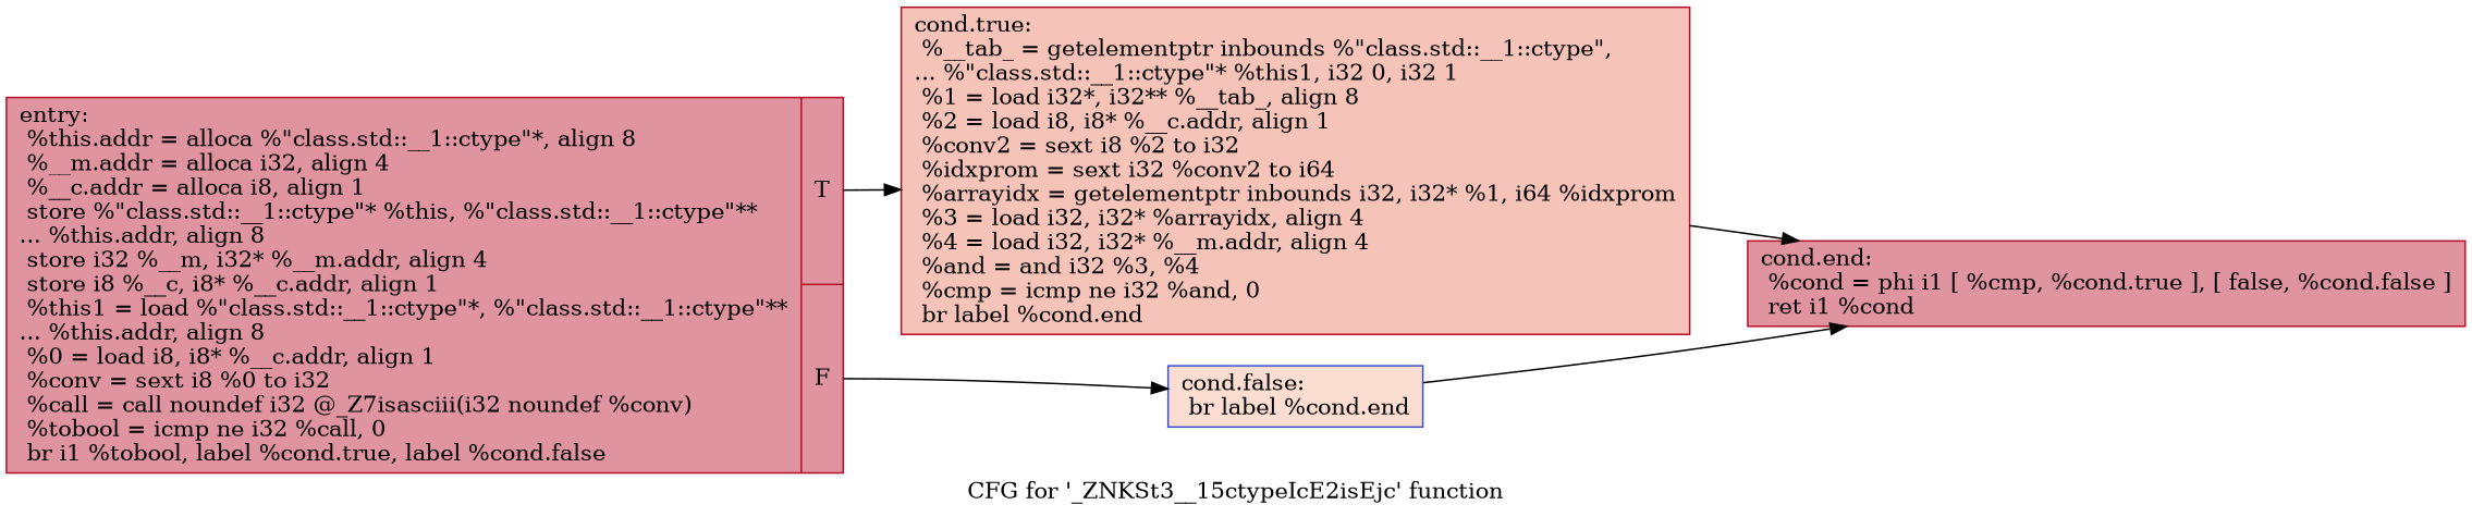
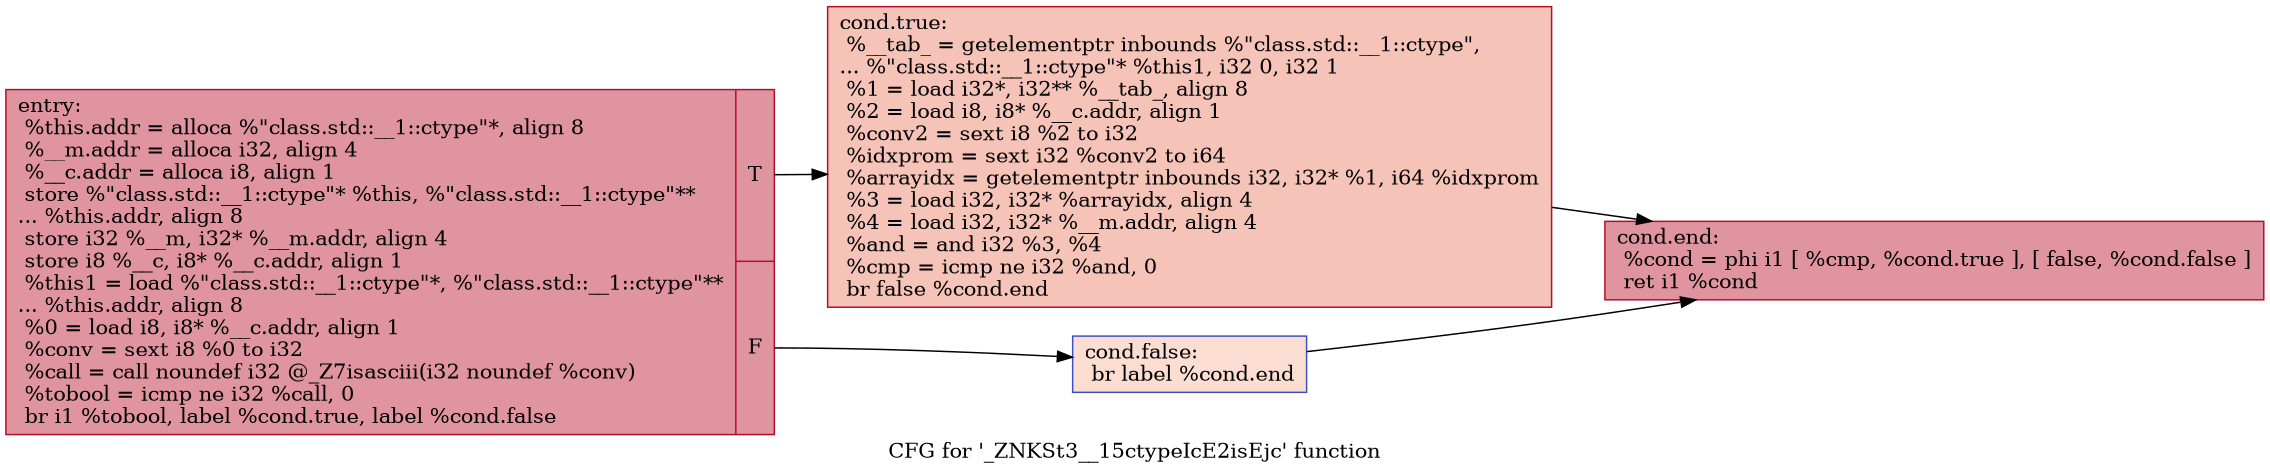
  digraph {
    label="CFG for '_ZNKSt3__15ctypeIcE2isEjc' function"
    rankdir=LR
    node [color="#b70d28ff" fillcolor="#b70d2870" shape=record style=filled]
    n1 [label="{entry:\l  %this.addr = alloca %\"class.std::__1::ctype\"*, align 8\l  %__m.addr = alloca i32, align 4\l  %__c.addr = alloca i8, align 1\l  store %\"class.std::__1::ctype\"* %this, %\"class.std::__1::ctype\"**\l... %this.addr, align 8\l  store i32 %__m, i32* %__m.addr, align 4\l  store i8 %__c, i8* %__c.addr, align 1\l  %this1 = load %\"class.std::__1::ctype\"*, %\"class.std::__1::ctype\"**\l... %this.addr, align 8\l  %0 = load i8, i8* %__c.addr, align 1\l  %conv = sext i8 %0 to i32\l  %call = call noundef i32 @_Z7isasciii(i32 noundef %conv)\l  %tobool = icmp ne i32 %call, 0\l  br i1 %tobool, label %cond.true, label %cond.false\l|{<s0>T|<s1>F}}"]
-   n2 [fillcolor="#e8765c70" label="{cond.true:                                        \l  %__tab_ = getelementptr inbounds %\"class.std::__1::ctype\",\l... %\"class.std::__1::ctype\"* %this1, i32 0, i32 1\l  %1 = load i32*, i32** %__tab_, align 8\l  %2 = load i8, i8* %__c.addr, align 1\l  %conv2 = sext i8 %2 to i32\l  %idxprom = sext i32 %conv2 to i64\l  %arrayidx = getelementptr inbounds i32, i32* %1, i64 %idxprom\l  %3 = load i32, i32* %arrayidx, align 4\l  %4 = load i32, i32* %__m.addr, align 4\l  %and = and i32 %3, %4\l  %cmp = icmp ne i32 %and, 0\l  br label %cond.end\l}"]
+   n2 [fillcolor="#e8765c70" label="{cond.true:                                        \l  %__tab_ = getelementptr inbounds %\"class.std::__1::ctype\",\l... %\"class.std::__1::ctype\"* %this1, i32 0, i32 1\l  %1 = load i32*, i32** %__tab_, align 8\l  %2 = load i8, i8* %__c.addr, align 1\l  %conv2 = sext i8 %2 to i32\l  %idxprom = sext i32 %conv2 to i64\l  %arrayidx = getelementptr inbounds i32, i32* %1, i64 %idxprom\l  %3 = load i32, i32* %arrayidx, align 4\l  %4 = load i32, i32* %__m.addr, align 4\l  %and = and i32 %3, %4\l  %cmp = icmp ne i32 %and, 0\l  br false %cond.end\l}"]
    n3 [color="#3d50c3ff" fillcolor="#f7b39670" label="{cond.false:                                       \l  br label %cond.end\l}"]
    n4 [label="{cond.end:                                         \l  %cond = phi i1 [ %cmp, %cond.true ], [ false, %cond.false ]\l  ret i1 %cond\l}"]
    n1 -> n2 [tailport=s0]
    n1 -> n3 [tailport=s1]
    n2 -> n4
    n3 -> n4
  }
